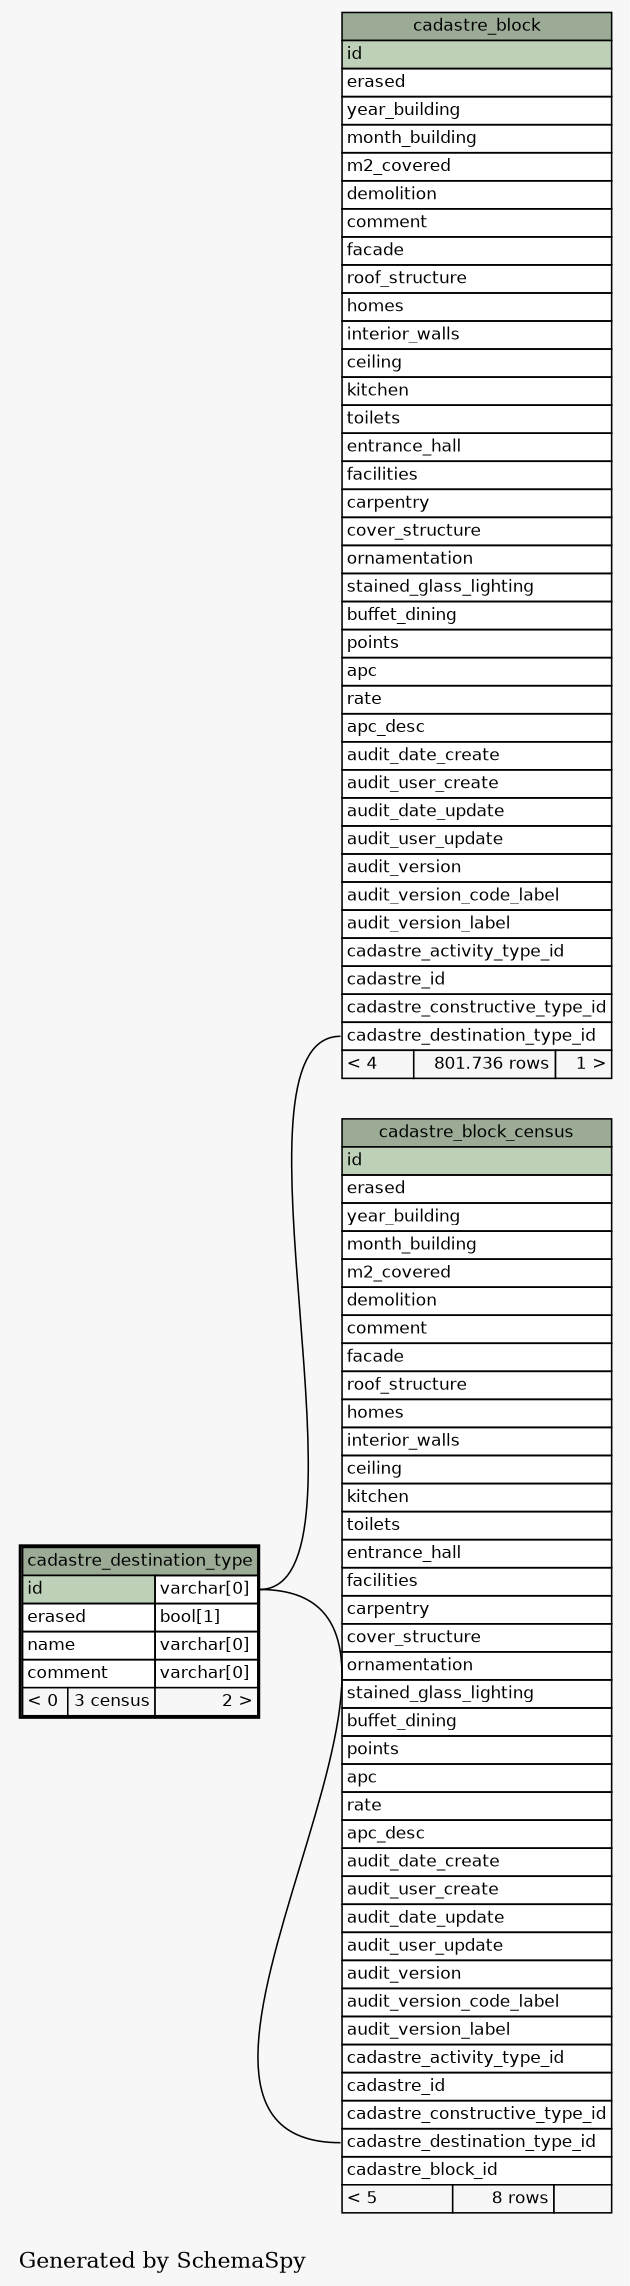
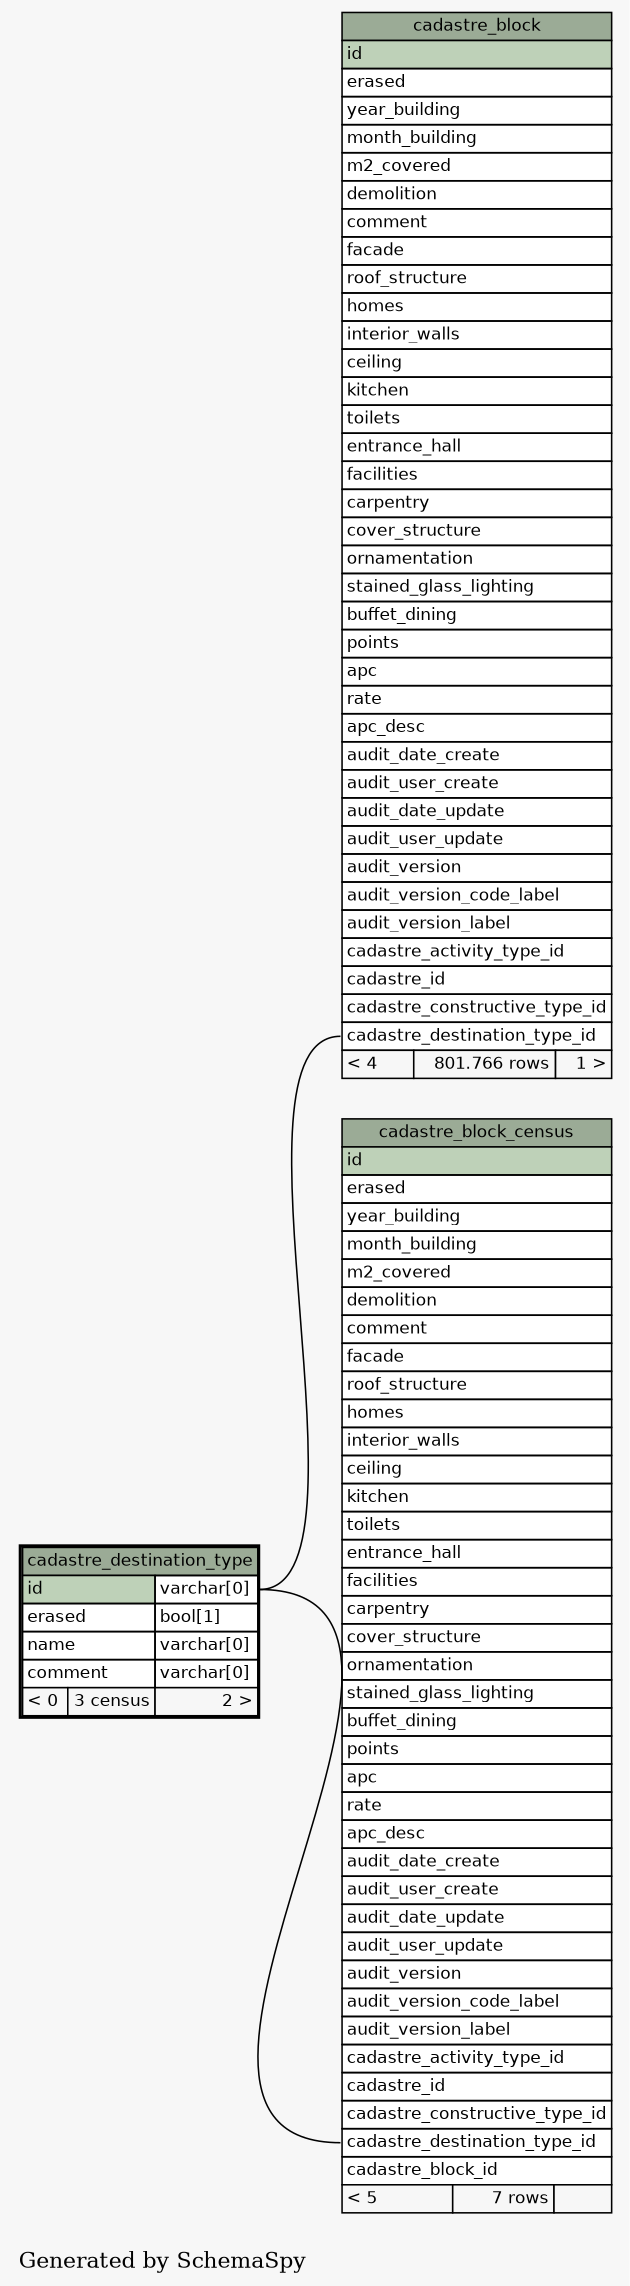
  digraph {
    bgcolor="#f7f7f7"
    label="\nGenerated by SchemaSpy"
    labeljust=l
    rankdir=RL
    node [fontname=Helvetica fontsize=11 shape=plaintext]
    edge [arrowhead=none arrowsize=0.8 arrowtail=crowodot headport="id.type:e" tailport="cadastre_destination_type_id:w"]
-   n1 [label=<     <TABLE BORDER="0" CELLBORDER="1" CELLSPACING="0" BGCOLOR="#ffffff">       <TR><TD PORT="cadastre_block.heading" COLSPAN="3" BGCOLOR="#9bab96" ALIGN="CENTER">cadastre_block</TD></TR>       <TR><TD PORT="id" COLSPAN="3" BGCOLOR="#bed1b8" ALIGN="LEFT">id</TD></TR>       <TR><TD PORT="erased" COLSPAN="3" ALIGN="LEFT">erased</TD></TR>       <TR><TD PORT="year_building" COLSPAN="3" ALIGN="LEFT">year_building</TD></TR>       <TR><TD PORT="month_building" COLSPAN="3" ALIGN="LEFT">month_building</TD></TR>       <TR><TD PORT="m2_covered" COLSPAN="3" ALIGN="LEFT">m2_covered</TD></TR>       <TR><TD PORT="demolition" COLSPAN="3" ALIGN="LEFT">demolition</TD></TR>       <TR><TD PORT="comment" COLSPAN="3" ALIGN="LEFT">comment</TD></TR>       <TR><TD PORT="facade" COLSPAN="3" ALIGN="LEFT">facade</TD></TR>       <TR><TD PORT="roof_structure" COLSPAN="3" ALIGN="LEFT">roof_structure</TD></TR>       <TR><TD PORT="homes" COLSPAN="3" ALIGN="LEFT">homes</TD></TR>       <TR><TD PORT="interior_walls" COLSPAN="3" ALIGN="LEFT">interior_walls</TD></TR>       <TR><TD PORT="ceiling" COLSPAN="3" ALIGN="LEFT">ceiling</TD></TR>       <TR><TD PORT="kitchen" COLSPAN="3" ALIGN="LEFT">kitchen</TD></TR>       <TR><TD PORT="toilets" COLSPAN="3" ALIGN="LEFT">toilets</TD></TR>       <TR><TD PORT="entrance_hall" COLSPAN="3" ALIGN="LEFT">entrance_hall</TD></TR>       <TR><TD PORT="facilities" COLSPAN="3" ALIGN="LEFT">facilities</TD></TR>       <TR><TD PORT="carpentry" COLSPAN="3" ALIGN="LEFT">carpentry</TD></TR>       <TR><TD PORT="cover_structure" COLSPAN="3" ALIGN="LEFT">cover_structure</TD></TR>       <TR><TD PORT="ornamentation" COLSPAN="3" ALIGN="LEFT">ornamentation</TD></TR>       <TR><TD PORT="stained_glass_lighting" COLSPAN="3" ALIGN="LEFT">stained_glass_lighting</TD></TR>       <TR><TD PORT="buffet_dining" COLSPAN="3" ALIGN="LEFT">buffet_dining</TD></TR>       <TR><TD PORT="points" COLSPAN="3" ALIGN="LEFT">points</TD></TR>       <TR><TD PORT="apc" COLSPAN="3" ALIGN="LEFT">apc</TD></TR>       <TR><TD PORT="rate" COLSPAN="3" ALIGN="LEFT">rate</TD></TR>       <TR><TD PORT="apc_desc" COLSPAN="3" ALIGN="LEFT">apc_desc</TD></TR>       <TR><TD PORT="audit_date_create" COLSPAN="3" ALIGN="LEFT">audit_date_create</TD></TR>       <TR><TD PORT="audit_user_create" COLSPAN="3" ALIGN="LEFT">audit_user_create</TD></TR>       <TR><TD PORT="audit_date_update" COLSPAN="3" ALIGN="LEFT">audit_date_update</TD></TR>       <TR><TD PORT="audit_user_update" COLSPAN="3" ALIGN="LEFT">audit_user_update</TD></TR>       <TR><TD PORT="audit_version" COLSPAN="3" ALIGN="LEFT">audit_version</TD></TR>       <TR><TD PORT="audit_version_code_label" COLSPAN="3" ALIGN="LEFT">audit_version_code_label</TD></TR>       <TR><TD PORT="audit_version_label" COLSPAN="3" ALIGN="LEFT">audit_version_label</TD></TR>       <TR><TD PORT="cadastre_activity_type_id" COLSPAN="3" ALIGN="LEFT">cadastre_activity_type_id</TD></TR>       <TR><TD PORT="cadastre_id" COLSPAN="3" ALIGN="LEFT">cadastre_id</TD></TR>       <TR><TD PORT="cadastre_constructive_type_id" COLSPAN="3" ALIGN="LEFT">cadastre_constructive_type_id</TD></TR>       <TR><TD PORT="cadastre_destination_type_id" COLSPAN="3" ALIGN="LEFT">cadastre_destination_type_id</TD></TR>       <TR><TD ALIGN="LEFT" BGCOLOR="#f7f7f7">&lt; 4</TD><TD ALIGN="RIGHT" BGCOLOR="#f7f7f7">801.736 rows</TD><TD ALIGN="RIGHT" BGCOLOR="#f7f7f7">1 &gt;</TD></TR>     </TABLE>>]
+   n1 [label=<     <TABLE BORDER="0" CELLBORDER="1" CELLSPACING="0" BGCOLOR="#ffffff">       <TR><TD PORT="cadastre_block.heading" COLSPAN="3" BGCOLOR="#9bab96" ALIGN="CENTER">cadastre_block</TD></TR>       <TR><TD PORT="id" COLSPAN="3" BGCOLOR="#bed1b8" ALIGN="LEFT">id</TD></TR>       <TR><TD PORT="erased" COLSPAN="3" ALIGN="LEFT">erased</TD></TR>       <TR><TD PORT="year_building" COLSPAN="3" ALIGN="LEFT">year_building</TD></TR>       <TR><TD PORT="month_building" COLSPAN="3" ALIGN="LEFT">month_building</TD></TR>       <TR><TD PORT="m2_covered" COLSPAN="3" ALIGN="LEFT">m2_covered</TD></TR>       <TR><TD PORT="demolition" COLSPAN="3" ALIGN="LEFT">demolition</TD></TR>       <TR><TD PORT="comment" COLSPAN="3" ALIGN="LEFT">comment</TD></TR>       <TR><TD PORT="facade" COLSPAN="3" ALIGN="LEFT">facade</TD></TR>       <TR><TD PORT="roof_structure" COLSPAN="3" ALIGN="LEFT">roof_structure</TD></TR>       <TR><TD PORT="homes" COLSPAN="3" ALIGN="LEFT">homes</TD></TR>       <TR><TD PORT="interior_walls" COLSPAN="3" ALIGN="LEFT">interior_walls</TD></TR>       <TR><TD PORT="ceiling" COLSPAN="3" ALIGN="LEFT">ceiling</TD></TR>       <TR><TD PORT="kitchen" COLSPAN="3" ALIGN="LEFT">kitchen</TD></TR>       <TR><TD PORT="toilets" COLSPAN="3" ALIGN="LEFT">toilets</TD></TR>       <TR><TD PORT="entrance_hall" COLSPAN="3" ALIGN="LEFT">entrance_hall</TD></TR>       <TR><TD PORT="facilities" COLSPAN="3" ALIGN="LEFT">facilities</TD></TR>       <TR><TD PORT="carpentry" COLSPAN="3" ALIGN="LEFT">carpentry</TD></TR>       <TR><TD PORT="cover_structure" COLSPAN="3" ALIGN="LEFT">cover_structure</TD></TR>       <TR><TD PORT="ornamentation" COLSPAN="3" ALIGN="LEFT">ornamentation</TD></TR>       <TR><TD PORT="stained_glass_lighting" COLSPAN="3" ALIGN="LEFT">stained_glass_lighting</TD></TR>       <TR><TD PORT="buffet_dining" COLSPAN="3" ALIGN="LEFT">buffet_dining</TD></TR>       <TR><TD PORT="points" COLSPAN="3" ALIGN="LEFT">points</TD></TR>       <TR><TD PORT="apc" COLSPAN="3" ALIGN="LEFT">apc</TD></TR>       <TR><TD PORT="rate" COLSPAN="3" ALIGN="LEFT">rate</TD></TR>       <TR><TD PORT="apc_desc" COLSPAN="3" ALIGN="LEFT">apc_desc</TD></TR>       <TR><TD PORT="audit_date_create" COLSPAN="3" ALIGN="LEFT">audit_date_create</TD></TR>       <TR><TD PORT="audit_user_create" COLSPAN="3" ALIGN="LEFT">audit_user_create</TD></TR>       <TR><TD PORT="audit_date_update" COLSPAN="3" ALIGN="LEFT">audit_date_update</TD></TR>       <TR><TD PORT="audit_user_update" COLSPAN="3" ALIGN="LEFT">audit_user_update</TD></TR>       <TR><TD PORT="audit_version" COLSPAN="3" ALIGN="LEFT">audit_version</TD></TR>       <TR><TD PORT="audit_version_code_label" COLSPAN="3" ALIGN="LEFT">audit_version_code_label</TD></TR>       <TR><TD PORT="audit_version_label" COLSPAN="3" ALIGN="LEFT">audit_version_label</TD></TR>       <TR><TD PORT="cadastre_activity_type_id" COLSPAN="3" ALIGN="LEFT">cadastre_activity_type_id</TD></TR>       <TR><TD PORT="cadastre_id" COLSPAN="3" ALIGN="LEFT">cadastre_id</TD></TR>       <TR><TD PORT="cadastre_constructive_type_id" COLSPAN="3" ALIGN="LEFT">cadastre_constructive_type_id</TD></TR>       <TR><TD PORT="cadastre_destination_type_id" COLSPAN="3" ALIGN="LEFT">cadastre_destination_type_id</TD></TR>       <TR><TD ALIGN="LEFT" BGCOLOR="#f7f7f7">&lt; 4</TD><TD ALIGN="RIGHT" BGCOLOR="#f7f7f7">801.766 rows</TD><TD ALIGN="RIGHT" BGCOLOR="#f7f7f7">1 &gt;</TD></TR>     </TABLE>>]
    n2 [label=<     <TABLE BORDER="2" CELLBORDER="1" CELLSPACING="0" BGCOLOR="#ffffff">       <TR><TD PORT="cadastre_destination_type.heading" COLSPAN="3" BGCOLOR="#9bab96" ALIGN="CENTER">cadastre_destination_type</TD></TR>       <TR><TD PORT="id" COLSPAN="2" BGCOLOR="#bed1b8" ALIGN="LEFT">id</TD><TD PORT="id.type" ALIGN="LEFT">varchar[0]</TD></TR>       <TR><TD PORT="erased" COLSPAN="2" ALIGN="LEFT">erased</TD><TD PORT="erased.type" ALIGN="LEFT">bool[1]</TD></TR>       <TR><TD PORT="name" COLSPAN="2" ALIGN="LEFT">name</TD><TD PORT="name.type" ALIGN="LEFT">varchar[0]</TD></TR>       <TR><TD PORT="comment" COLSPAN="2" ALIGN="LEFT">comment</TD><TD PORT="comment.type" ALIGN="LEFT">varchar[0]</TD></TR>       <TR><TD ALIGN="LEFT" BGCOLOR="#f7f7f7">&lt; 0</TD><TD ALIGN="RIGHT" BGCOLOR="#f7f7f7">3 census</TD><TD ALIGN="RIGHT" BGCOLOR="#f7f7f7">2 &gt;</TD></TR>     </TABLE>>]
-   n3 [label=<     <TABLE BORDER="0" CELLBORDER="1" CELLSPACING="0" BGCOLOR="#ffffff">       <TR><TD PORT="cadastre_block_census.heading" COLSPAN="3" BGCOLOR="#9bab96" ALIGN="CENTER">cadastre_block_census</TD></TR>       <TR><TD PORT="id" COLSPAN="3" BGCOLOR="#bed1b8" ALIGN="LEFT">id</TD></TR>       <TR><TD PORT="erased" COLSPAN="3" ALIGN="LEFT">erased</TD></TR>       <TR><TD PORT="year_building" COLSPAN="3" ALIGN="LEFT">year_building</TD></TR>       <TR><TD PORT="month_building" COLSPAN="3" ALIGN="LEFT">month_building</TD></TR>       <TR><TD PORT="m2_covered" COLSPAN="3" ALIGN="LEFT">m2_covered</TD></TR>       <TR><TD PORT="demolition" COLSPAN="3" ALIGN="LEFT">demolition</TD></TR>       <TR><TD PORT="comment" COLSPAN="3" ALIGN="LEFT">comment</TD></TR>       <TR><TD PORT="facade" COLSPAN="3" ALIGN="LEFT">facade</TD></TR>       <TR><TD PORT="roof_structure" COLSPAN="3" ALIGN="LEFT">roof_structure</TD></TR>       <TR><TD PORT="homes" COLSPAN="3" ALIGN="LEFT">homes</TD></TR>       <TR><TD PORT="interior_walls" COLSPAN="3" ALIGN="LEFT">interior_walls</TD></TR>       <TR><TD PORT="ceiling" COLSPAN="3" ALIGN="LEFT">ceiling</TD></TR>       <TR><TD PORT="kitchen" COLSPAN="3" ALIGN="LEFT">kitchen</TD></TR>       <TR><TD PORT="toilets" COLSPAN="3" ALIGN="LEFT">toilets</TD></TR>       <TR><TD PORT="entrance_hall" COLSPAN="3" ALIGN="LEFT">entrance_hall</TD></TR>       <TR><TD PORT="facilities" COLSPAN="3" ALIGN="LEFT">facilities</TD></TR>       <TR><TD PORT="carpentry" COLSPAN="3" ALIGN="LEFT">carpentry</TD></TR>       <TR><TD PORT="cover_structure" COLSPAN="3" ALIGN="LEFT">cover_structure</TD></TR>       <TR><TD PORT="ornamentation" COLSPAN="3" ALIGN="LEFT">ornamentation</TD></TR>       <TR><TD PORT="stained_glass_lighting" COLSPAN="3" ALIGN="LEFT">stained_glass_lighting</TD></TR>       <TR><TD PORT="buffet_dining" COLSPAN="3" ALIGN="LEFT">buffet_dining</TD></TR>       <TR><TD PORT="points" COLSPAN="3" ALIGN="LEFT">points</TD></TR>       <TR><TD PORT="apc" COLSPAN="3" ALIGN="LEFT">apc</TD></TR>       <TR><TD PORT="rate" COLSPAN="3" ALIGN="LEFT">rate</TD></TR>       <TR><TD PORT="apc_desc" COLSPAN="3" ALIGN="LEFT">apc_desc</TD></TR>       <TR><TD PORT="audit_date_create" COLSPAN="3" ALIGN="LEFT">audit_date_create</TD></TR>       <TR><TD PORT="audit_user_create" COLSPAN="3" ALIGN="LEFT">audit_user_create</TD></TR>       <TR><TD PORT="audit_date_update" COLSPAN="3" ALIGN="LEFT">audit_date_update</TD></TR>       <TR><TD PORT="audit_user_update" COLSPAN="3" ALIGN="LEFT">audit_user_update</TD></TR>       <TR><TD PORT="audit_version" COLSPAN="3" ALIGN="LEFT">audit_version</TD></TR>       <TR><TD PORT="audit_version_code_label" COLSPAN="3" ALIGN="LEFT">audit_version_code_label</TD></TR>       <TR><TD PORT="audit_version_label" COLSPAN="3" ALIGN="LEFT">audit_version_label</TD></TR>       <TR><TD PORT="cadastre_activity_type_id" COLSPAN="3" ALIGN="LEFT">cadastre_activity_type_id</TD></TR>       <TR><TD PORT="cadastre_id" COLSPAN="3" ALIGN="LEFT">cadastre_id</TD></TR>       <TR><TD PORT="cadastre_constructive_type_id" COLSPAN="3" ALIGN="LEFT">cadastre_constructive_type_id</TD></TR>       <TR><TD PORT="cadastre_destination_type_id" COLSPAN="3" ALIGN="LEFT">cadastre_destination_type_id</TD></TR>       <TR><TD PORT="cadastre_block_id" COLSPAN="3" ALIGN="LEFT">cadastre_block_id</TD></TR>       <TR><TD ALIGN="LEFT" BGCOLOR="#f7f7f7">&lt; 5</TD><TD ALIGN="RIGHT" BGCOLOR="#f7f7f7">8 rows</TD><TD ALIGN="RIGHT" BGCOLOR="#f7f7f7">  </TD></TR>     </TABLE>>]
+   n3 [label=<     <TABLE BORDER="0" CELLBORDER="1" CELLSPACING="0" BGCOLOR="#ffffff">       <TR><TD PORT="cadastre_block_census.heading" COLSPAN="3" BGCOLOR="#9bab96" ALIGN="CENTER">cadastre_block_census</TD></TR>       <TR><TD PORT="id" COLSPAN="3" BGCOLOR="#bed1b8" ALIGN="LEFT">id</TD></TR>       <TR><TD PORT="erased" COLSPAN="3" ALIGN="LEFT">erased</TD></TR>       <TR><TD PORT="year_building" COLSPAN="3" ALIGN="LEFT">year_building</TD></TR>       <TR><TD PORT="month_building" COLSPAN="3" ALIGN="LEFT">month_building</TD></TR>       <TR><TD PORT="m2_covered" COLSPAN="3" ALIGN="LEFT">m2_covered</TD></TR>       <TR><TD PORT="demolition" COLSPAN="3" ALIGN="LEFT">demolition</TD></TR>       <TR><TD PORT="comment" COLSPAN="3" ALIGN="LEFT">comment</TD></TR>       <TR><TD PORT="facade" COLSPAN="3" ALIGN="LEFT">facade</TD></TR>       <TR><TD PORT="roof_structure" COLSPAN="3" ALIGN="LEFT">roof_structure</TD></TR>       <TR><TD PORT="homes" COLSPAN="3" ALIGN="LEFT">homes</TD></TR>       <TR><TD PORT="interior_walls" COLSPAN="3" ALIGN="LEFT">interior_walls</TD></TR>       <TR><TD PORT="ceiling" COLSPAN="3" ALIGN="LEFT">ceiling</TD></TR>       <TR><TD PORT="kitchen" COLSPAN="3" ALIGN="LEFT">kitchen</TD></TR>       <TR><TD PORT="toilets" COLSPAN="3" ALIGN="LEFT">toilets</TD></TR>       <TR><TD PORT="entrance_hall" COLSPAN="3" ALIGN="LEFT">entrance_hall</TD></TR>       <TR><TD PORT="facilities" COLSPAN="3" ALIGN="LEFT">facilities</TD></TR>       <TR><TD PORT="carpentry" COLSPAN="3" ALIGN="LEFT">carpentry</TD></TR>       <TR><TD PORT="cover_structure" COLSPAN="3" ALIGN="LEFT">cover_structure</TD></TR>       <TR><TD PORT="ornamentation" COLSPAN="3" ALIGN="LEFT">ornamentation</TD></TR>       <TR><TD PORT="stained_glass_lighting" COLSPAN="3" ALIGN="LEFT">stained_glass_lighting</TD></TR>       <TR><TD PORT="buffet_dining" COLSPAN="3" ALIGN="LEFT">buffet_dining</TD></TR>       <TR><TD PORT="points" COLSPAN="3" ALIGN="LEFT">points</TD></TR>       <TR><TD PORT="apc" COLSPAN="3" ALIGN="LEFT">apc</TD></TR>       <TR><TD PORT="rate" COLSPAN="3" ALIGN="LEFT">rate</TD></TR>       <TR><TD PORT="apc_desc" COLSPAN="3" ALIGN="LEFT">apc_desc</TD></TR>       <TR><TD PORT="audit_date_create" COLSPAN="3" ALIGN="LEFT">audit_date_create</TD></TR>       <TR><TD PORT="audit_user_create" COLSPAN="3" ALIGN="LEFT">audit_user_create</TD></TR>       <TR><TD PORT="audit_date_update" COLSPAN="3" ALIGN="LEFT">audit_date_update</TD></TR>       <TR><TD PORT="audit_user_update" COLSPAN="3" ALIGN="LEFT">audit_user_update</TD></TR>       <TR><TD PORT="audit_version" COLSPAN="3" ALIGN="LEFT">audit_version</TD></TR>       <TR><TD PORT="audit_version_code_label" COLSPAN="3" ALIGN="LEFT">audit_version_code_label</TD></TR>       <TR><TD PORT="audit_version_label" COLSPAN="3" ALIGN="LEFT">audit_version_label</TD></TR>       <TR><TD PORT="cadastre_activity_type_id" COLSPAN="3" ALIGN="LEFT">cadastre_activity_type_id</TD></TR>       <TR><TD PORT="cadastre_id" COLSPAN="3" ALIGN="LEFT">cadastre_id</TD></TR>       <TR><TD PORT="cadastre_constructive_type_id" COLSPAN="3" ALIGN="LEFT">cadastre_constructive_type_id</TD></TR>       <TR><TD PORT="cadastre_destination_type_id" COLSPAN="3" ALIGN="LEFT">cadastre_destination_type_id</TD></TR>       <TR><TD PORT="cadastre_block_id" COLSPAN="3" ALIGN="LEFT">cadastre_block_id</TD></TR>       <TR><TD ALIGN="LEFT" BGCOLOR="#f7f7f7">&lt; 5</TD><TD ALIGN="RIGHT" BGCOLOR="#f7f7f7">7 rows</TD><TD ALIGN="RIGHT" BGCOLOR="#f7f7f7">  </TD></TR>     </TABLE>>]
    n1 -> n2
    n3 -> n2
  }
